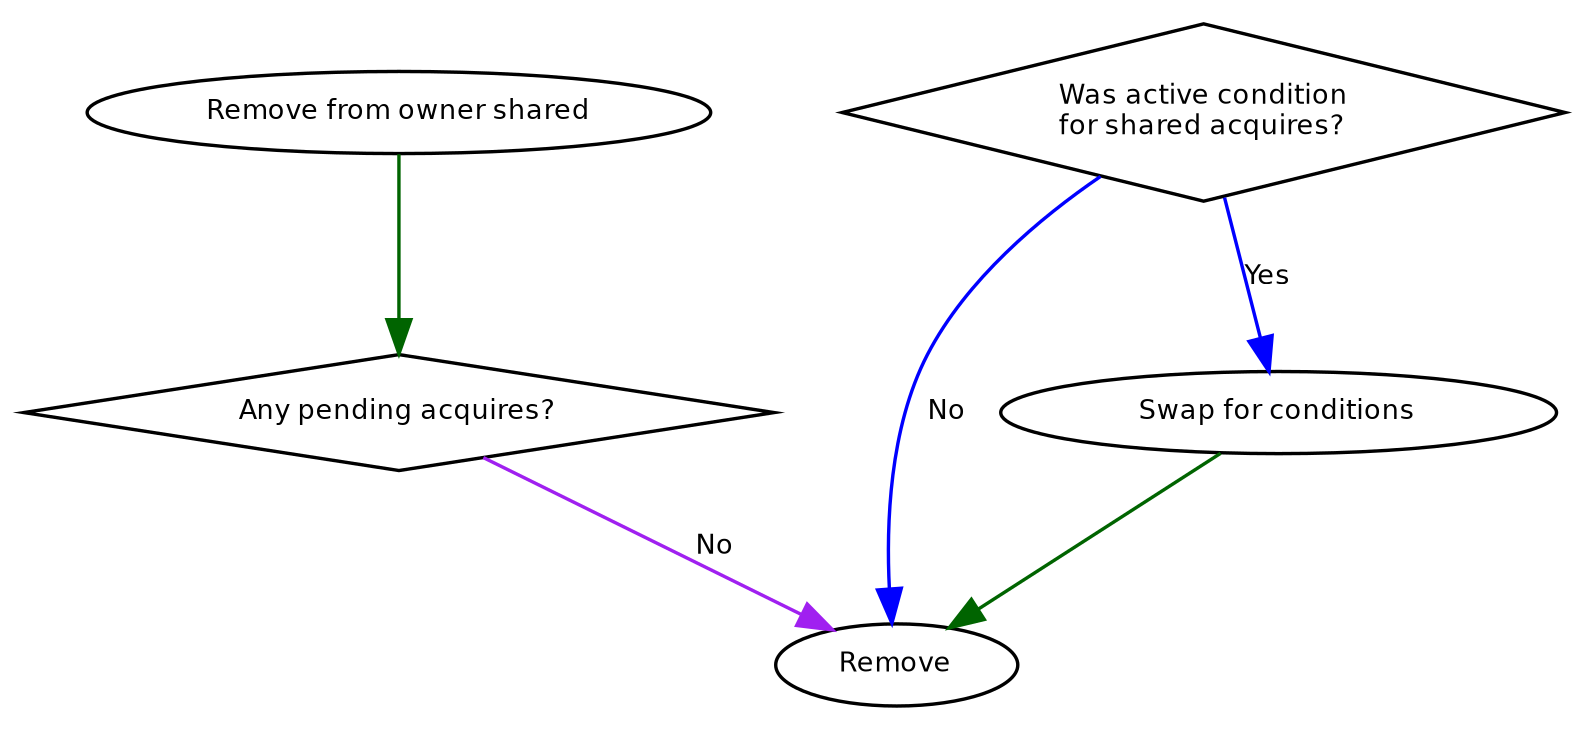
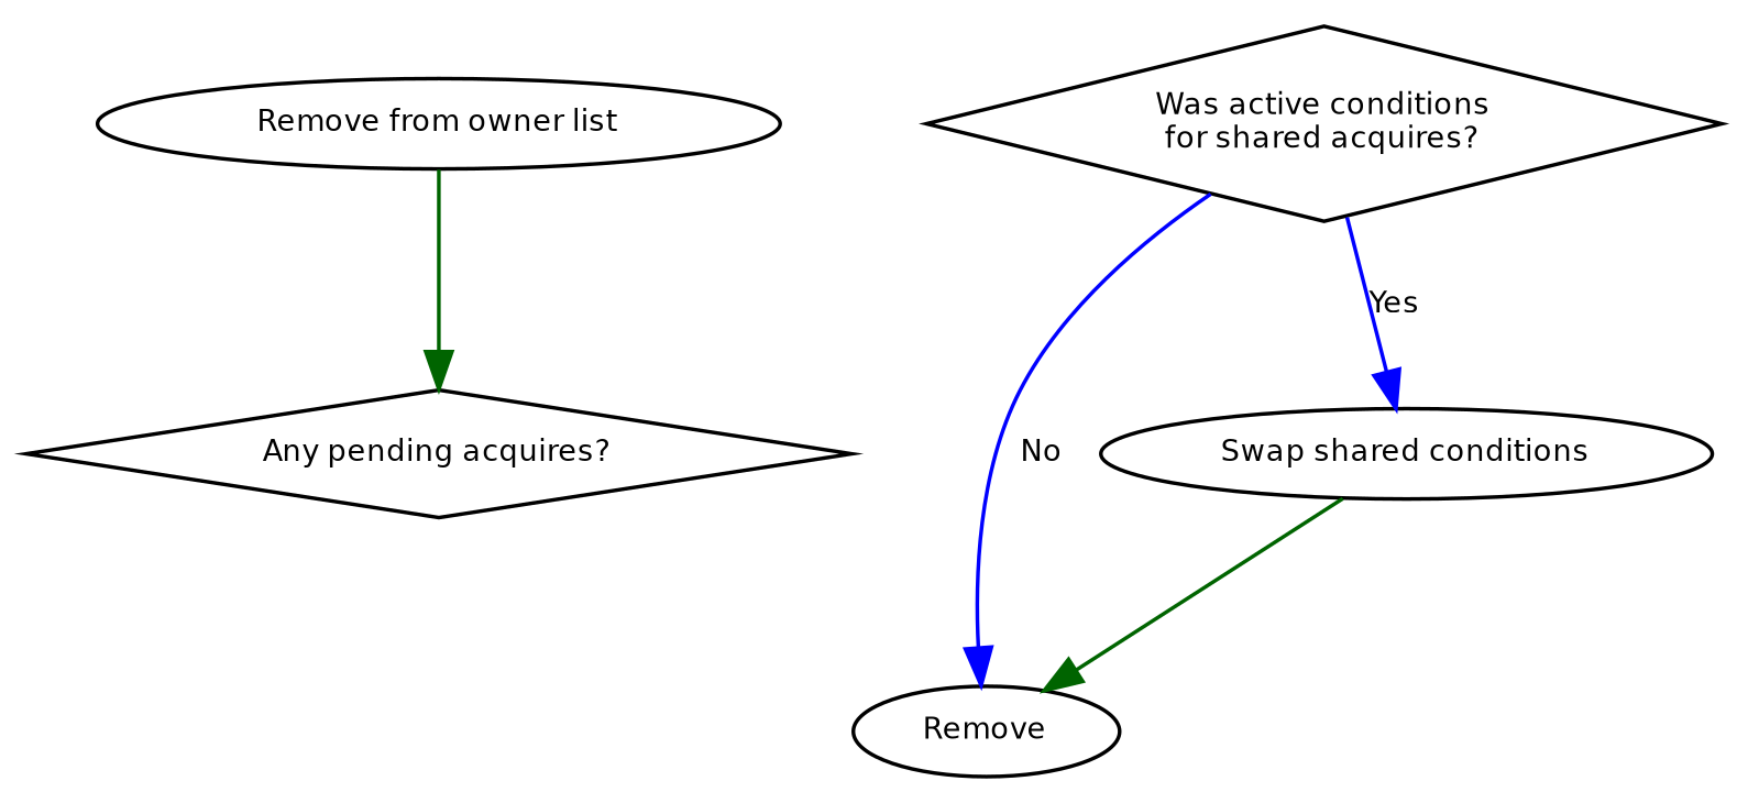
  digraph {
    fontname=Helvetica
    fontsize=8
    node [fontname=Helvetica fontsize=8]
    edge [color=darkgreen fontname=Helvetica fontsize=8]
-   n1 [height=0 label="Remove from owner shared" width=0]
+   n1 [height=0 label="Remove from owner list" width=0]
    n2 [height=0 label="Any pending acquires?" shape=diamond width=0]
    n3 [height=0 label=Remove width=0]
-   n4 [height=0 label="Was active condition\nfor shared acquires?" shape=diamond width=0]
-   n5 [height=0 label="Swap for conditions" width=0]
+   n4 [height=0 label="Was active conditions\nfor shared acquires?" shape=diamond width=0]
+   n5 [height=0 label="Swap shared conditions" width=0]
    n1 -> n2
-   n2 -> n3 [color=purple label=No]
    n4 -> n3 [color=blue label=No]
    n4 -> n5 [color=blue label=Yes]
    n5 -> n3
  }
